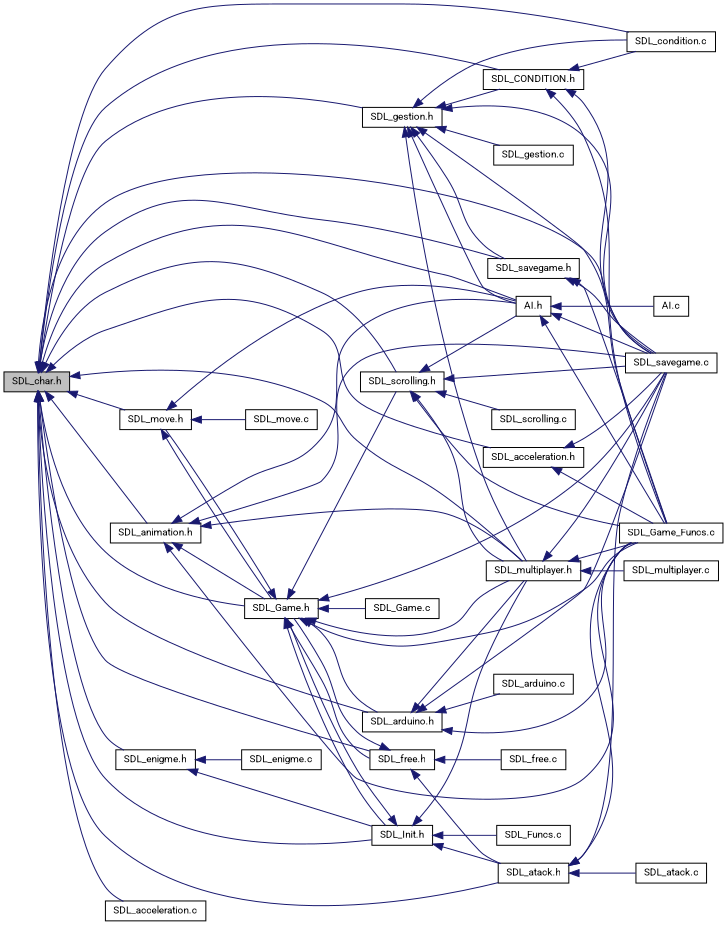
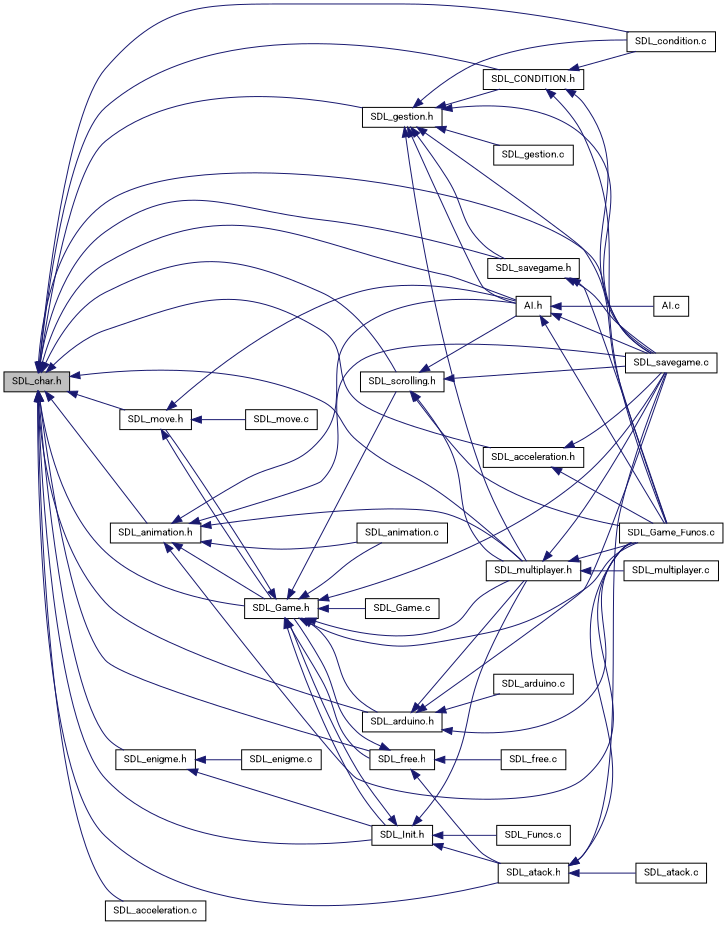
  digraph {
    rankdir=LR
    node [color=black fillcolor=white fontname=Roboto fontsize=10 shape=record style=filled]
    edge [color=midnightblue dir=back fontname=Roboto fontsize=10 labelfontname=Roboto labelfontsize=10 style=solid]
    n1 [fillcolor=grey75 fontcolor=black height=0.2 label="SDL_char.h" width=0.4]
    n2 [height=0.2 label="AI.h" width=0.4]
    n3 [height=0.2 label="SDL_savegame.c" width=0.4]
    n4 [height=0.2 label="SDL_gestion.h" width=0.4]
    n5 [height=0.2 label="SDL_condition.c" width=0.4]
    n6 [height=0.2 label="SDL_CONDITION.h" width=0.4]
    n7 [height=0.2 label="SDL_multiplayer.h" width=0.4]
    n8 [height=0.2 label="SDL_savegame.h" width=0.4]
    n9 [height=0.2 label="SDL_move.h" width=0.4]
    n10 [height=0.2 label="SDL_Game.h" width=0.4]
    n11 [height=0.2 label="SDL_free.h" width=0.4]
    n12 [height=0.2 label="SDL_atack.h" width=0.4]
    n13 [height=0.2 label="SDL_Init.h" width=0.4]
    n14 [height=0.2 label="SDL_scrolling.h" width=0.4]
    n15 [height=0.2 label="SDL_arduino.h" width=0.4]
    n16 [height=0.2 label="SDL_animation.h" width=0.4]
    n17 [height=0.2 label="SDL_enigme.h" width=0.4]
    n18 [height=0.2 label="SDL_acceleration.c" width=0.4]
    n19 [height=0.2 label="SDL_acceleration.h" width=0.4]
    n20 [height=0.2 label="AI.c" width=0.4]
    n21 [height=0.2 label="SDL_Game_Funcs.c" width=0.4]
    n22 [height=0.2 label="SDL_gestion.c" width=0.4]
    n23 [height=0.2 label="SDL_multiplayer.c" width=0.4]
    n24 [height=0.2 label="SDL_move.c" width=0.4]
+   n25 [height=0.2 label="SDL_animation.c" width=0.4]
    n26 [height=0.2 label="SDL_Game.c" width=0.4]
    n27 [height=0.2 label="SDL_free.c" width=0.4]
    n28 [height=0.2 label="SDL_atack.c" width=0.4]
    n29 [height=0.2 label="SDL_Funcs.c" width=0.4]
-   n30 [height=0.2 label="SDL_scrolling.c" width=0.4]
    n31 [height=0.2 label="SDL_arduino.c" width=0.4]
    n32 [height=0.2 label="SDL_enigme.c" width=0.4]
    n1 -> n2
    n1 -> n3
    n1 -> n4
    n1 -> n5
    n1 -> n6
    n1 -> n7
    n1 -> n8
    n1 -> n9
    n1 -> n10
    n1 -> n11
    n1 -> n12
    n1 -> n13
    n1 -> n14
    n1 -> n15
    n1 -> n16
    n1 -> n17
    n1 -> n18
    n1 -> n19
    n2 -> n3
    n2 -> n20
    n2 -> n21
    n4 -> n2
    n4 -> n3
    n4 -> n5
    n4 -> n6
    n4 -> n7
    n4 -> n8
    n4 -> n21
    n4 -> n22
    n6 -> n3
    n6 -> n5
    n6 -> n21
    n7 -> n3
    n7 -> n21
    n7 -> n23
    n8 -> n3
    n8 -> n21
    n9 -> n2
    n9 -> n10
    n9 -> n24
    n10 -> n3
    n10 -> n7
    n10 -> n9
    n10 -> n11
    n10 -> n13
    n10 -> n14
    n10 -> n15
    n10 -> n21
+   n10 -> n25
    n10 -> n26
    n11 -> n10
    n11 -> n12
    n11 -> n27
    n12 -> n3
    n12 -> n21
    n12 -> n28
    n13 -> n7
    n13 -> n10
    n13 -> n12
    n13 -> n29
    n14 -> n2
    n14 -> n3
    n14 -> n7
    n14 -> n21
-   n14 -> n30
    n15 -> n3
    n15 -> n7
    n15 -> n21
    n15 -> n31
    n16 -> n2
    n16 -> n3
    n16 -> n7
    n16 -> n10
    n16 -> n21
+   n16 -> n25
    n17 -> n13
    n17 -> n32
    n19 -> n3
    n19 -> n21
  }
